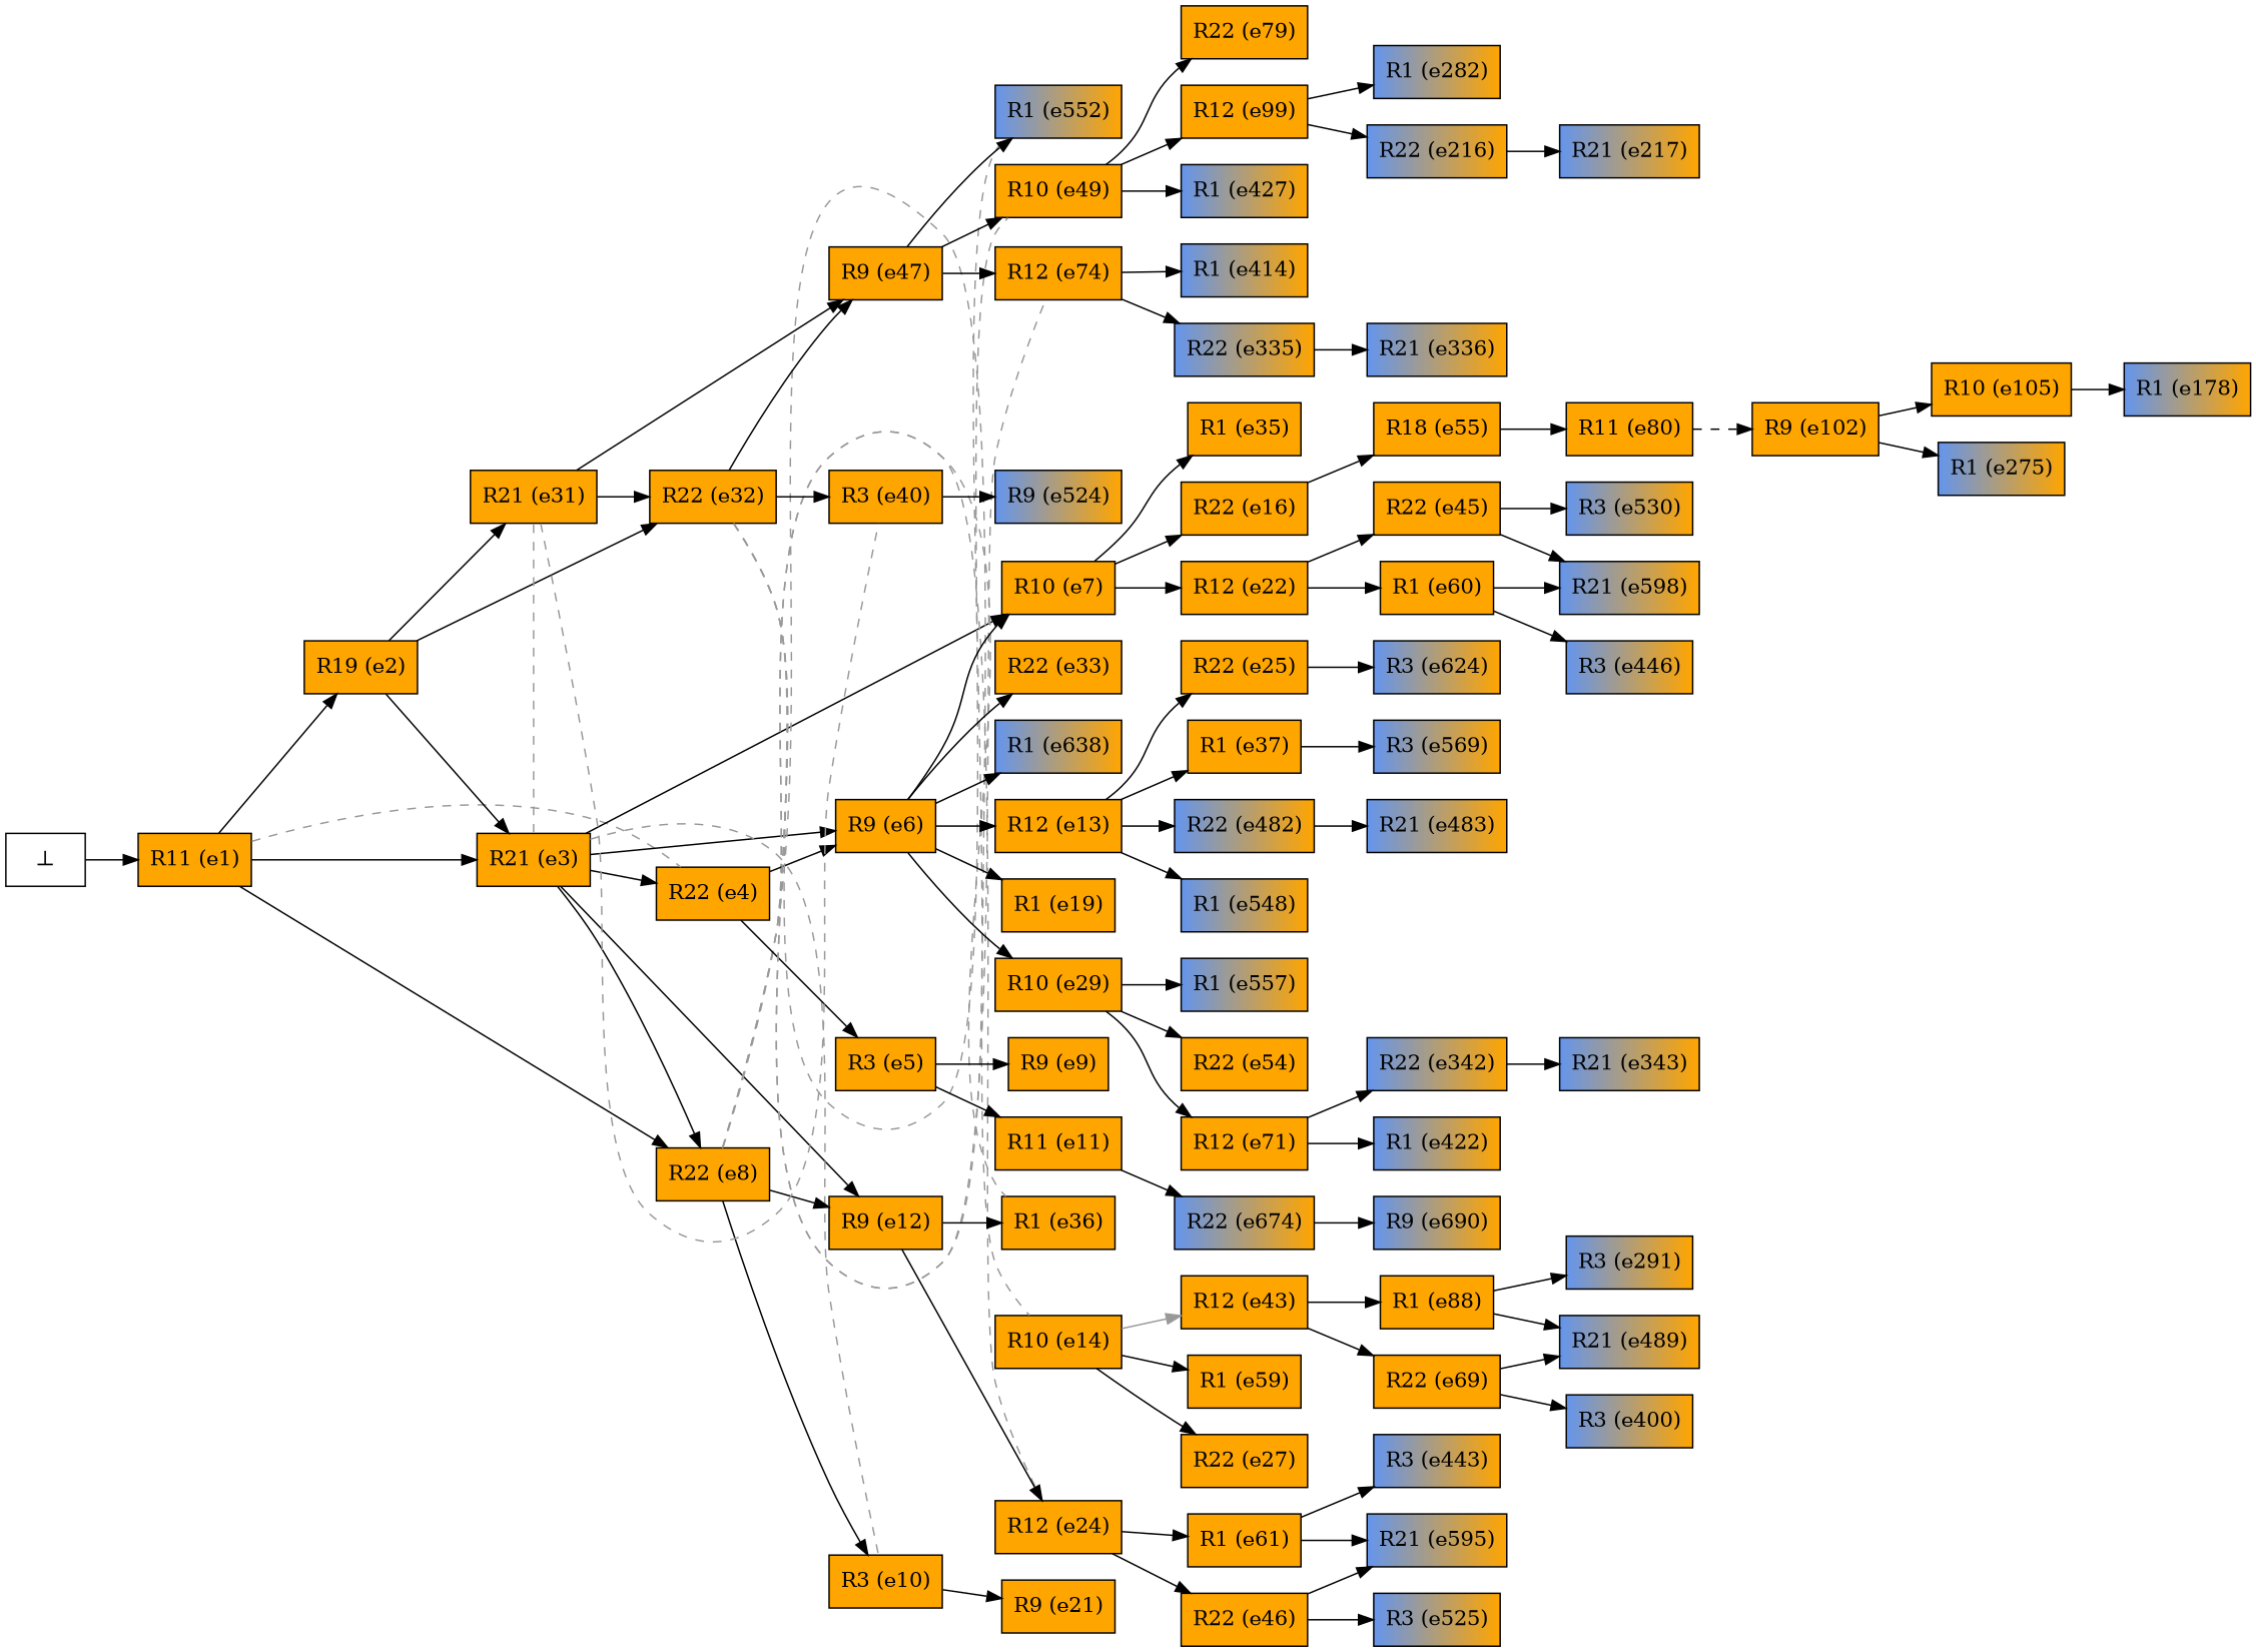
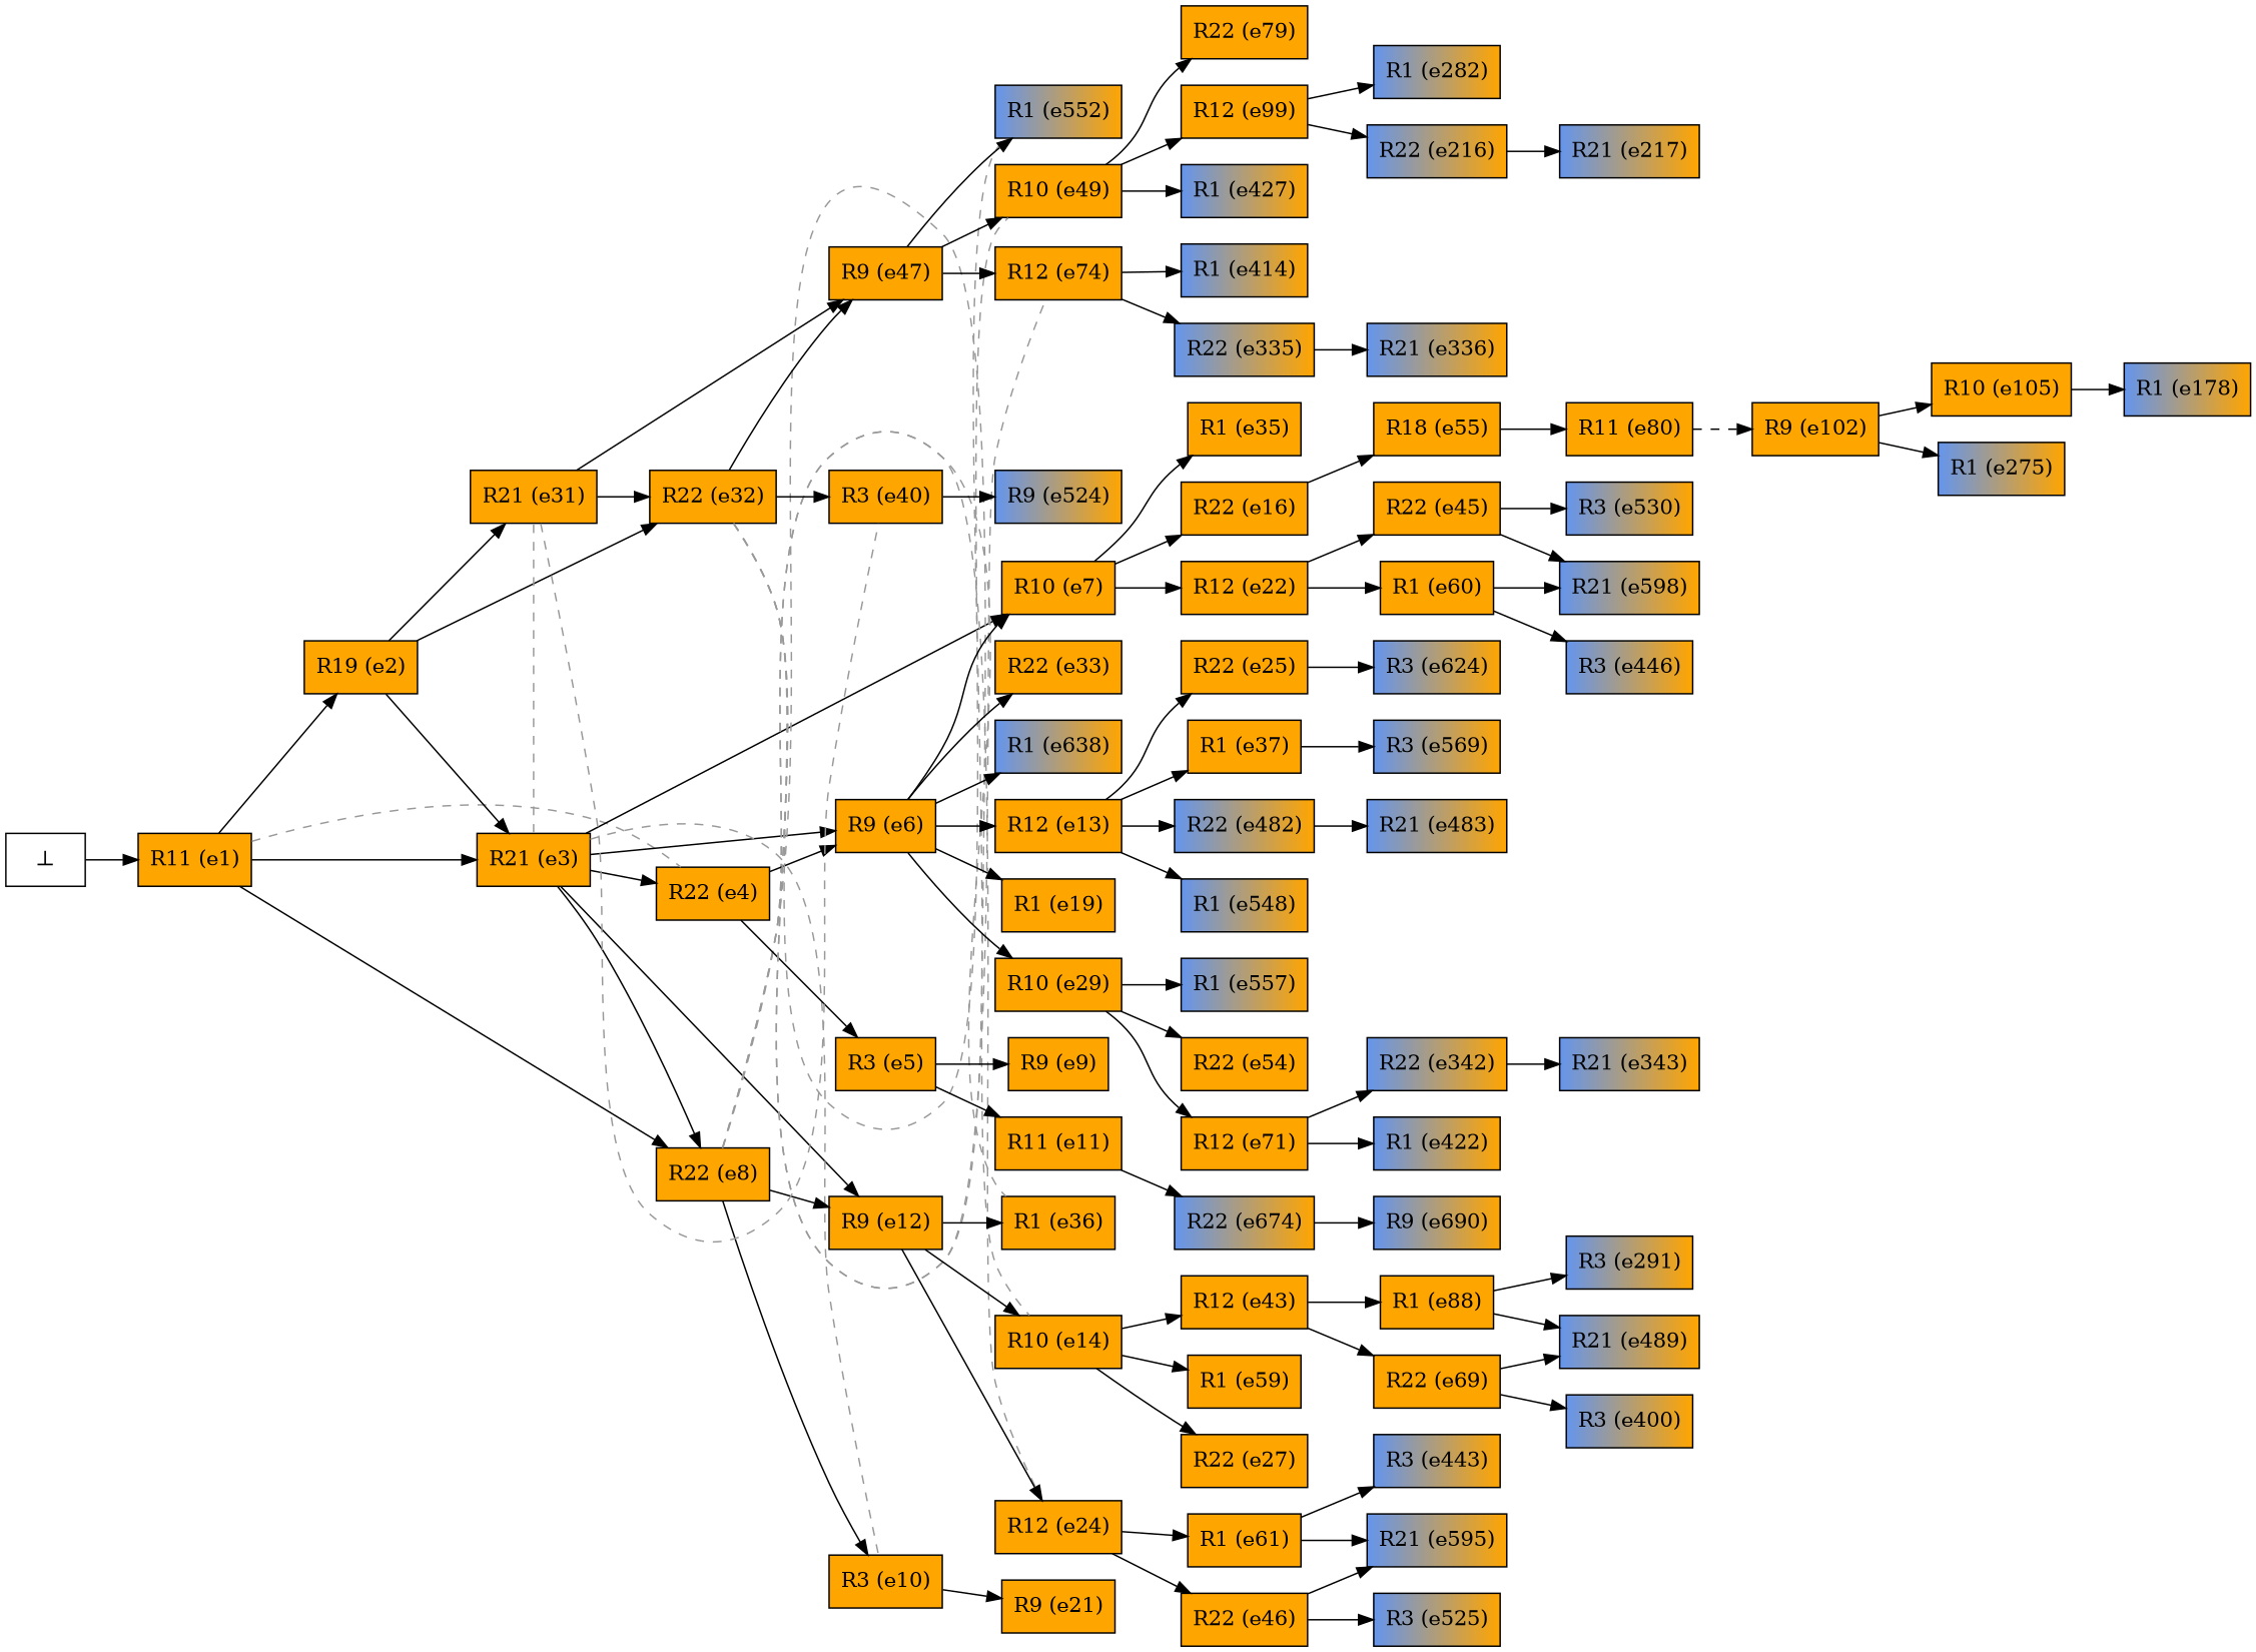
  digraph {
    rankdir=LR
    node [color=black fillcolor="orange:orange" shape=box style=filled]
    n1 [label="R11 (e1)"]
    n2 [label="R19 (e2)"]
    n3 [label="R21 (e3)"]
    n4 [label="R22 (e8)"]
    n5 [label="R22 (e4)"]
    n6 [label="R21 (e31)"]
    n7 [label="R22 (e32)"]
    n8 [label="R9 (e6)"]
    n9 [label="R10 (e7)"]
    n10 [label="R9 (e12)"]
    n11 [label="R3 (e10)"]
    n12 [label="R10 (e14)"]
    n13 [label="R12 (e24)"]
    n14 [label="R1 (e36)"]
    n15 [label="R3 (e5)"]
    n16 [label="R9 (e47)"]
    n17 [label="R3 (e40)"]
    n18 [label="R10 (e49)"]
    n19 [label="R12 (e74)"]
    n20 [fillcolor="cornflowerblue:orange" label="R1 (e552)"]
    n21 [label="R12 (e13)"]
    n22 [label="R1 (e19)"]
    n23 [label="R10 (e29)"]
    n24 [label="R22 (e33)"]
    n25 [fillcolor="cornflowerblue:orange" label="R1 (e638)"]
    n26 [label="R22 (e16)"]
    n27 [label="R12 (e22)"]
    n28 [label="R1 (e35)"]
    n29 [label="R9 (e21)"]
    n30 [label="R22 (e27)"]
    n31 [label="R12 (e43)"]
    n32 [label="R1 (e59)"]
    n33 [label="R22 (e46)"]
    n34 [label="R1 (e61)"]
    n35 [fillcolor="cornflowerblue:orange" label="R9 (e524)"]
    n36 [label="R22 (e79)"]
    n37 [label="R12 (e99)"]
    n38 [fillcolor="cornflowerblue:orange" label="R1 (e427)"]
    n39 [fillcolor="cornflowerblue:orange" label="R22 (e335)"]
    n40 [fillcolor="cornflowerblue:orange" label="R1 (e414)"]
    n41 [label="R9 (e9)"]
    n42 [label="R11 (e11)"]
    n43 [label="R22 (e25)"]
    n44 [label="R1 (e37)"]
    n45 [fillcolor="cornflowerblue:orange" label="R22 (e482)"]
    n46 [fillcolor="cornflowerblue:orange" label="R1 (e548)"]
    n47 [label="R22 (e54)"]
    n48 [label="R12 (e71)"]
    n49 [fillcolor="cornflowerblue:orange" label="R1 (e557)"]
    n50 [label="R18 (e55)"]
    n51 [label="R22 (e45)"]
    n52 [label="R1 (e60)"]
    n53 [fillcolor="cornflowerblue:orange" label="R22 (e674)"]
    n54 [fillcolor="cornflowerblue:orange" label="R9 (e690)"]
    n55 [fillcolor="cornflowerblue:orange" label="R3 (e624)"]
    n56 [fillcolor="cornflowerblue:orange" label="R3 (e569)"]
    n57 [fillcolor="cornflowerblue:orange" label="R21 (e483)"]
    n58 [fillcolor="cornflowerblue:orange" label="R22 (e342)"]
    n59 [fillcolor="cornflowerblue:orange" label="R1 (e422)"]
    n60 [label="R11 (e80)"]
    n61 [fillcolor="cornflowerblue:orange" label="R3 (e530)"]
    n62 [fillcolor="cornflowerblue:orange" label="R21 (e598)"]
    n63 [fillcolor="cornflowerblue:orange" label="R3 (e446)"]
    n64 [label="R22 (e69)"]
    n65 [label="R1 (e88)"]
    n66 [fillcolor="cornflowerblue:orange" label="R3 (e525)"]
    n67 [fillcolor="cornflowerblue:orange" label="R21 (e595)"]
    n68 [fillcolor="cornflowerblue:orange" label="R3 (e443)"]
    n69 [fillcolor="cornflowerblue:orange" label="R3 (e400)"]
    n70 [fillcolor="cornflowerblue:orange" label="R21 (e489)"]
    n71 [fillcolor="cornflowerblue:orange" label="R3 (e291)"]
    n72 [label="R9 (e102)"]
    n73 [fillcolor="cornflowerblue:orange" label="R21 (e343)"]
    n74 [fillcolor="cornflowerblue:orange" label="R22 (e216)"]
    n75 [fillcolor="cornflowerblue:orange" label="R1 (e282)"]
    n76 [fillcolor="cornflowerblue:orange" label="R21 (e336)"]
    n77 [fillcolor="cornflowerblue:orange" label="R21 (e217)"]
    n78 [label="R10 (e105)"]
    n79 [fillcolor="cornflowerblue:orange" label="R1 (e275)"]
    n80 [fillcolor="cornflowerblue:orange" label="R1 (e178)"]
    n81 [fillcolor=white label="⊥" color=""]
    n1 -> n2
    n1 -> n3
    n1 -> n4
    n1 -> n5 [arrowhead=none color=gray60 constraint=false style=dashed]
    n2 -> n3
    n2 -> n6
    n2 -> n7
    n3 -> n4
    n3 -> n5
    n3 -> n6 [arrowhead=none color=gray60 constraint=false style=dashed]
    n3 -> n8
    n3 -> n9
    n3 -> n10
    n3 -> n11 [arrowhead=none color=gray60 constraint=false style=dashed]
    n4 -> n10
    n4 -> n11
    n4 -> n12 [arrowhead=none color=gray60 constraint=false style=dashed]
    n4 -> n13 [arrowhead=none color=gray60 constraint=false style=dashed]
    n4 -> n14 [arrowhead=none color=gray60 constraint=false style=dashed]
    n5 -> n8
    n5 -> n15
    n6 -> n7
    n6 -> n16
    n6 -> n17 [arrowhead=none color=gray60 constraint=false style=dashed]
    n7 -> n16
    n7 -> n17
    n7 -> n18 [arrowhead=none color=gray60 constraint=false style=dashed]
    n7 -> n19 [arrowhead=none color=gray60 constraint=false style=dashed]
    n7 -> n20 [arrowhead=none color=gray60 constraint=false style=dashed]
    n8 -> n9
    n8 -> n21
    n8 -> n22
    n8 -> n23
    n8 -> n24
    n8 -> n25
    n9 -> n26
    n9 -> n27
    n9 -> n28
+   n10 -> n12
    n10 -> n13
    n10 -> n14
    n11 -> n29
    n12 -> n30
-   n12 -> n31 [color=gray60]
+   n12 -> n31
    n12 -> n32
    n13 -> n33
    n13 -> n34
    n15 -> n41
    n15 -> n42
    n16 -> n18
    n16 -> n19
    n16 -> n20
    n17 -> n35
    n18 -> n36
    n18 -> n37
    n18 -> n38
    n19 -> n39
    n19 -> n40
    n21 -> n43
    n21 -> n44
    n21 -> n45
    n21 -> n46
    n23 -> n47
    n23 -> n48
    n23 -> n49
    n26 -> n50
    n27 -> n51
    n27 -> n52
    n31 -> n64
    n31 -> n65
    n33 -> n66
    n33 -> n67
    n34 -> n67
    n34 -> n68
    n37 -> n74
    n37 -> n75
    n39 -> n76
    n42 -> n53
    n43 -> n55
    n44 -> n56
    n45 -> n57
    n48 -> n58
    n48 -> n59
    n50 -> n60
    n51 -> n61
    n51 -> n62
    n52 -> n62
    n52 -> n63
    n53 -> n54
    n58 -> n73
    n60 -> n72 [style=dashed]
    n64 -> n69
    n64 -> n70
    n65 -> n70
    n65 -> n71
    n72 -> n78
    n72 -> n79
    n74 -> n77
    n78 -> n80
    n81 -> n1
  }
